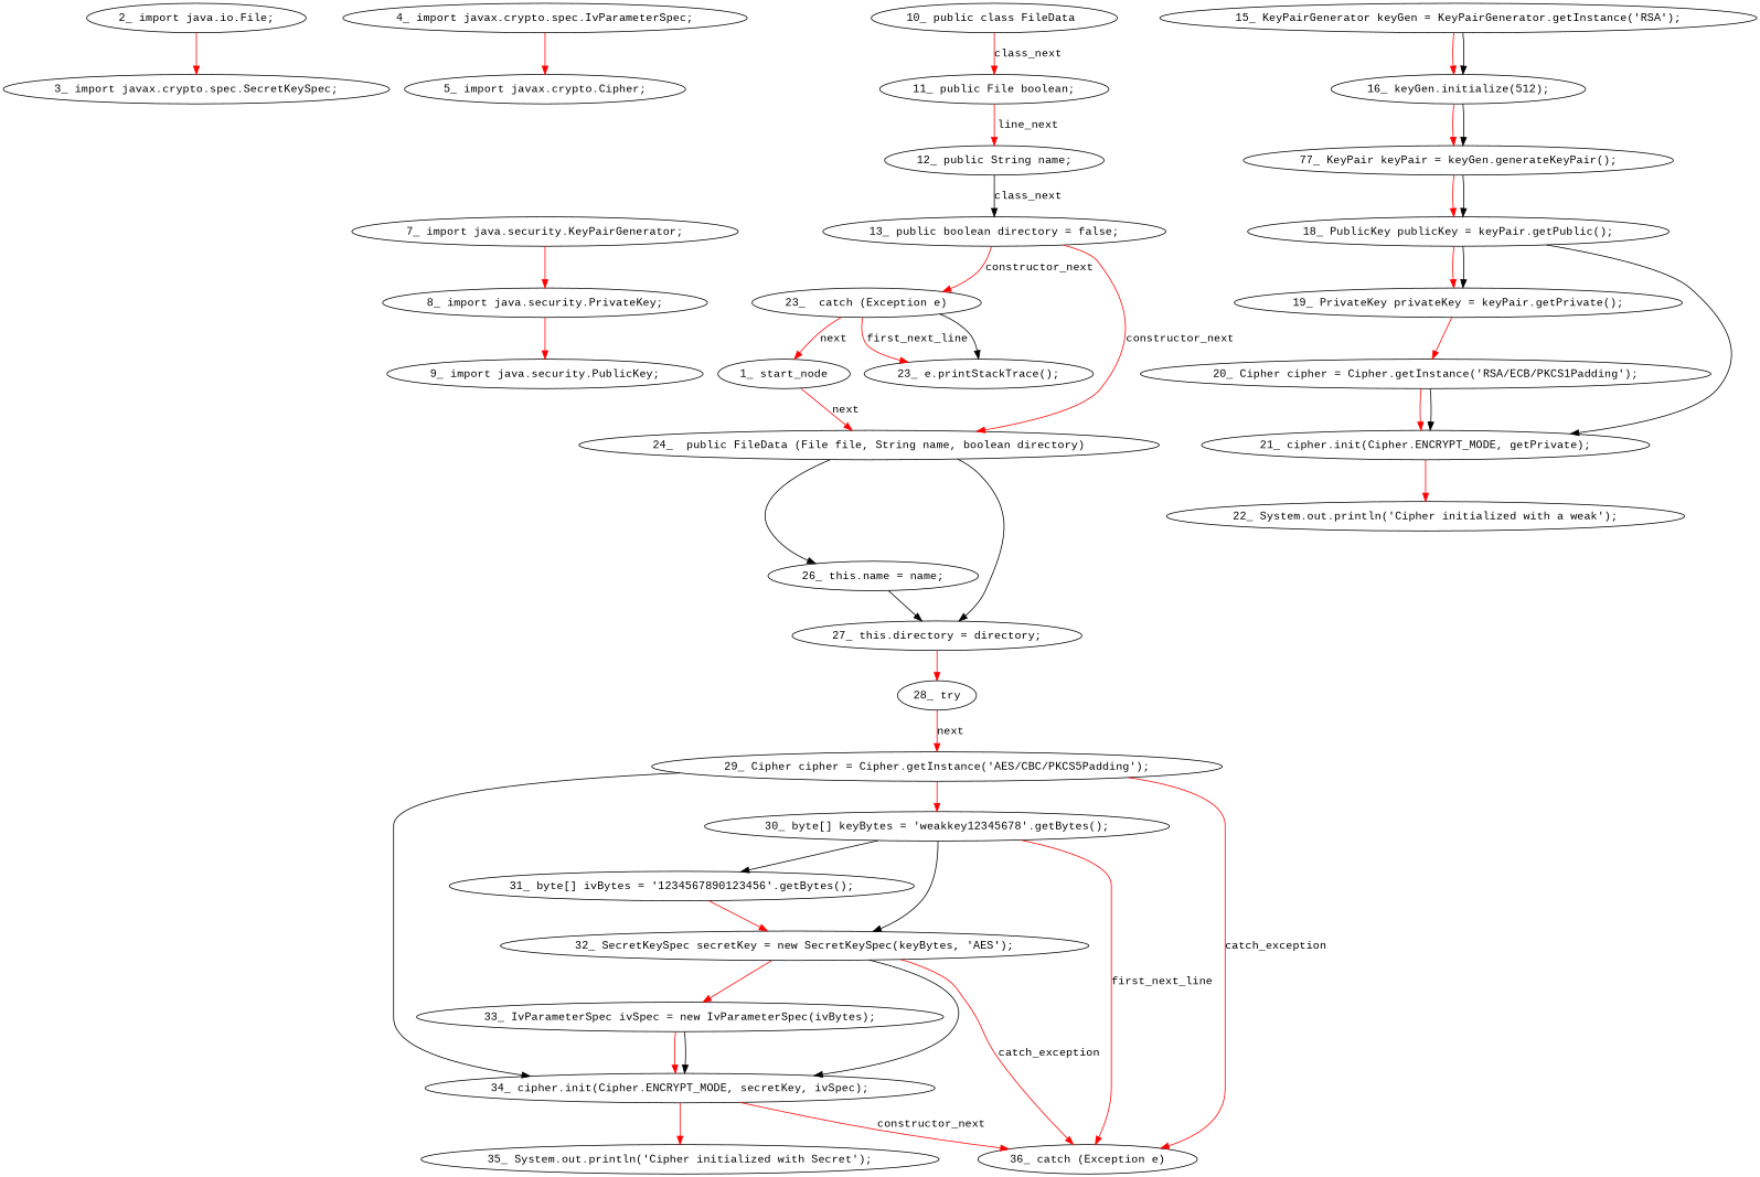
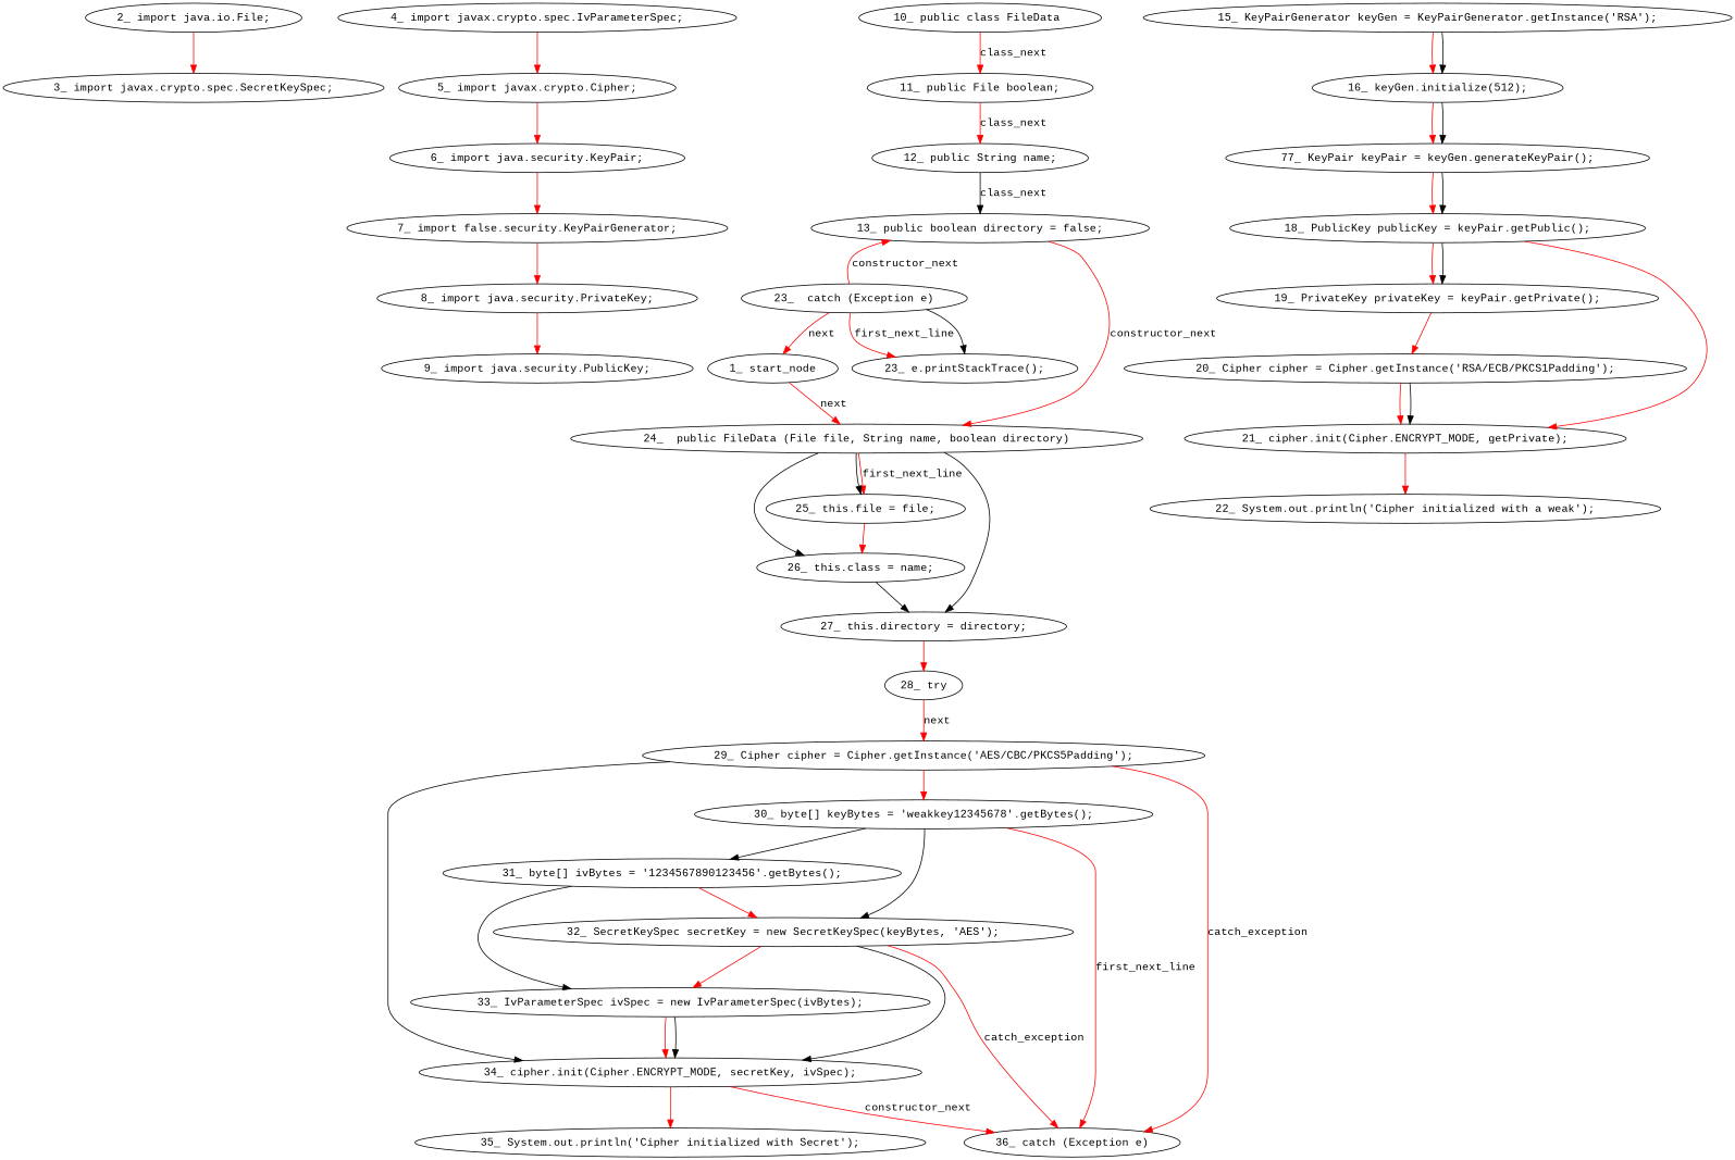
  digraph {
    fontname="Liberation Mono"
    node [fontname="Liberation Mono" type_label=expression_statement]
    edge [color=red controlflow_type="next_line 1', edge_type=CFG_edge, key=0, label='next_line 1" fontname="Liberation Mono"]
    n1 [label="2_ import java.io.File;"]
    n2 [label="3_ import javax.crypto.spec.SecretKeySpec;"]
    n3 [label="4_ import javax.crypto.spec.IvParameterSpec;"]
    n4 [label="5_ import javax.crypto.Cipher;"]
-   n6 [label="7_ import java.security.KeyPairGenerator;"]
+   n5 [label="6_ import java.security.KeyPair;"]
+   n6 [label="7_ import false.security.KeyPairGenerator;"]
    n7 [label="8_ import java.security.PrivateKey;"]
    n8 [label="9_ import java.security.PublicKey;"]
    n9 [label="10_ public class FileData " type_label=class_declaration]
    n10 [label="11_ public File boolean;"]
    n11 [label="12_ public String name;"]
    n12 [label="13_ public boolean directory = false;"]
    n13 [label="23_  catch (Exception e)" type_label=constructor_declaration]
    n14 [label="24_  public FileData (File file, String name, boolean directory)" type_label=constructor_declaration]
    n15 [label="23_ e.printStackTrace();"]
    n16 [label="1_ start_node" type_label=start]
-   n18 [label="26_ this.name = name;"]
+   n17 [label="25_ this.file = file;"]
+   n18 [label="26_ this.class = name;"]
    n19 [label="27_ this.directory = directory;"]
    n20 [label="15_ KeyPairGenerator keyGen = KeyPairGenerator.getInstance('RSA');"]
    n21 [label="16_ keyGen.initialize(512);"]
    n22 [label="77_ KeyPair keyPair = keyGen.generateKeyPair();"]
    n23 [label="18_ PublicKey publicKey = keyPair.getPublic();"]
    n24 [label="19_ PrivateKey privateKey = keyPair.getPrivate();"]
    n25 [label="21_ cipher.init(Cipher.ENCRYPT_MODE, getPrivate);"]
    n26 [label="20_ Cipher cipher = Cipher.getInstance('RSA/ECB/PKCS1Padding');"]
    n27 [label="22_ System.out.println('Cipher initialized with a weak');"]
    n28 [label="28_ try" type_label=try]
    n29 [label="29_ Cipher cipher = Cipher.getInstance('AES/CBC/PKCS5Padding');"]
    n30 [label="30_ byte[] keyBytes = 'weakkey12345678'.getBytes();"]
    n31 [label="34_ cipher.init(Cipher.ENCRYPT_MODE, secretKey, ivSpec);"]
    n32 [label="36_ catch (Exception e)" type_label=catch]
    n33 [label="31_ byte[] ivBytes = '1234567890123456'.getBytes();"]
    n34 [label="32_ SecretKeySpec secretKey = new SecretKeySpec(keyBytes, 'AES');"]
    n35 [label="35_ System.out.println('Cipher initialized with Secret');"]
    n36 [label="33_ IvParameterSpec ivSpec = new IvParameterSpec(ivBytes);"]
    n1 -> n2
    n3 -> n4
+   n4 -> n5
+   n5 -> n6
    n6 -> n7
    n7 -> n8
    n9 -> n10 [controlflow_type=class_next edge_type=CFG_edge label=class_next]
-   n10 -> n11 [controlflow_type=class_next edge_type=CFG_edge label=line_next]
+   n10 -> n11 [controlflow_type=class_next edge_type=CFG_edge label=class_next]
    n11 -> n12 [color=black controlflow_type=class_next edge_type=CFG_edge label=class_next]
-   n12 -> n13 [controlflow_type=constructor_next edge_type=CFG_edge label=constructor_next]
+   n13 -> n12 [controlflow_type=constructor_next edge_type=CFG_edge label=constructor_next]
    n12 -> n14 [controlflow_type=constructor_next edge_type=CFG_edge label=constructor_next]
    n13 -> n15 [controlflow_type=first_next_line edge_type=CFG_edge label=first_next_line]
    n13 -> n15 [used_def=e color="" controlflow_type=""]
    n13 -> n16 [controlflow_type=next edge_type=CFG_edge label=next]
+   n14 -> n17 [controlflow_type=first_next_line edge_type=CFG_edge label=first_next_line]
+   n14 -> n17 [used_def=file color="" controlflow_type=""]
    n14 -> n18 [used_def=name color="" controlflow_type=""]
    n14 -> n19 [used_def=directory color="" controlflow_type=""]
    n16 -> n14 [controlflow_type=next edge_type=CFG_edge label=next]
+   n17 -> n18
    n18 -> n19 [color=black]
    n19 -> n28
    n20 -> n21
    n20 -> n21 [used_def=keyGen color="" controlflow_type=""]
    n21 -> n22
    n21 -> n22 [used_def=keyGen color="" controlflow_type=""]
    n22 -> n23
    n22 -> n23 [used_def=keyPair color="" controlflow_type=""]
    n23 -> n24
    n23 -> n24 [used_def=keyPair color="" controlflow_type=""]
-   n23 -> n25 [used_def=publicKey color="" controlflow_type=""]
+   n23 -> n25 [used_def=publicKey controlflow_type=""]
    n24 -> n26
    n25 -> n27
    n26 -> n25
    n26 -> n25 [used_def=cipher color="" controlflow_type=""]
    n28 -> n29 [controlflow_type=next edge_type=CFG_edge label=next]
    n29 -> n30
    n29 -> n31 [used_def=cipher color="" controlflow_type=""]
    n29 -> n32 [controlflow_type=catch_exception edge_type=CFG_edge label=catch_exception]
    n30 -> n32 [controlflow_type=catch_exception edge_type=CFG_edge label=first_next_line]
    n30 -> n33 [color=black]
    n30 -> n34 [used_def=keyBytes color="" controlflow_type=""]
    n31 -> n32 [controlflow_type=catch_exception edge_type=CFG_edge label=constructor_next]
    n31 -> n35
    n33 -> n34
+   n33 -> n36 [used_def=ivBytes color="" controlflow_type=""]
    n34 -> n31 [used_def=secretKey color="" controlflow_type=""]
    n34 -> n32 [controlflow_type=catch_exception edge_type=CFG_edge label=catch_exception]
    n34 -> n36
    n36 -> n31
    n36 -> n31 [used_def=ivSpec color="" controlflow_type=""]
  }
